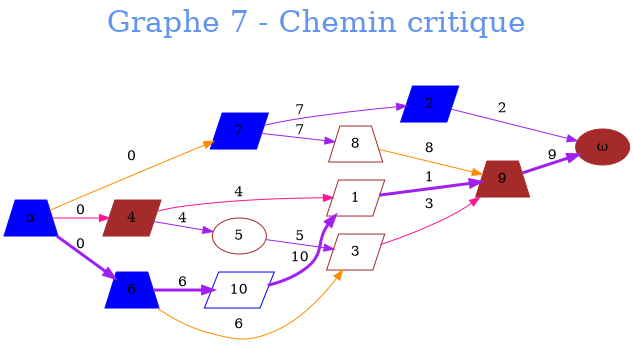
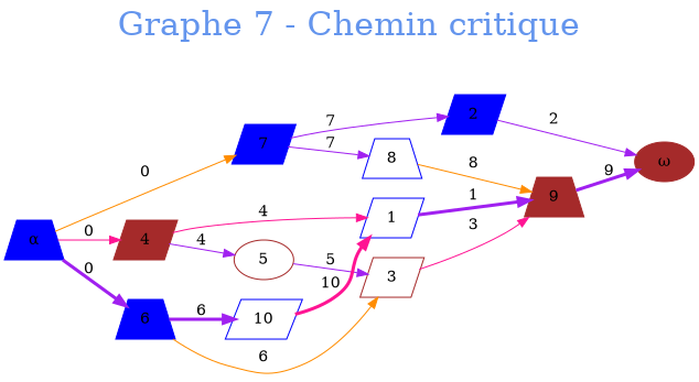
  digraph {
    fontcolor=cornflowerblue
    fontsize=30
    label="Graphe 7 - Chemin critique"
    labelloc=t
    rankdir=LR
    node [color=blue shape=parallelogram style=filled]
    edge [color=purple]
    n1 [label="α" shape=trapezium]
    n2 [color=brown label=4]
    n3 [label=6 shape=trapezium]
    n4 [label=7]
-   n5 [color=brown label=1 style=""]
+   n5 [label=1 style=""]
    n6 [color=brown label=5 shape=ellipse style=""]
    n7 [color=brown label=3 style=""]
    n8 [label=10 style=""]
    n9 [label=2]
-   n10 [color=brown label=8 shape=trapezium style=""]
+   n10 [label=8 shape=trapezium style=""]
    n11 [color=brown label=9 shape=trapezium]
    n12 [color=brown label="ω" shape=ellipse]
    n1 -> n2 [color=deeppink label=0]
    n1 -> n3 [constraint=true label=0 penwidth=3.0]
    n1 -> n4 [color=darkorange label=0]
    n2 -> n5 [color=deeppink label=4]
    n2 -> n6 [label=4]
    n3 -> n7 [color=darkorange label=6]
    n3 -> n8 [constraint=true label=6 penwidth=3.0]
    n4 -> n9 [label=7]
    n4 -> n10 [label=7]
    n5 -> n11 [constraint=true label=1 penwidth=3.0]
    n6 -> n7 [label=5]
    n7 -> n11 [color=deeppink label=3]
-   n8 -> n5 [constraint=true label=10 penwidth=3.0]
+   n8 -> n5 [color=deeppink constraint=true label=10 penwidth=3.0]
    n9 -> n12 [label=2]
    n10 -> n11 [color=darkorange label=8]
    n11 -> n12 [constraint=true label=9 penwidth=3.0]
  }
